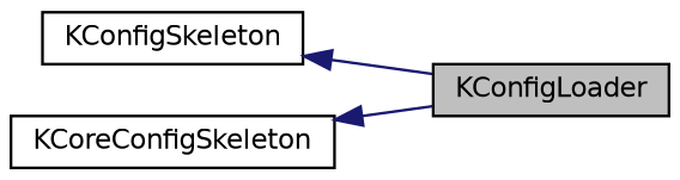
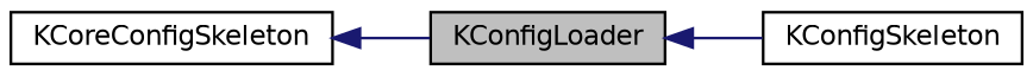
  digraph {
    rankdir=LR
    node [color=black fillcolor=white fontname=Helvetica fontsize=10 shape=record style=filled]
    edge [color=midnightblue dir=back fontname=Helvetica fontsize=10 labelfontname=Helvetica labelfontsize=10 style=solid]
    n1 [fillcolor=grey75 fontcolor=black height=0.2 label=KConfigLoader width=0.4]
    n2 [height=0.2 label=KConfigSkeleton width=0.4]
    n3 [height=0.2 label=KCoreConfigSkeleton width=0.4]
-   n2 -> n1
+   n1 -> n2
    n3 -> n1
  }
